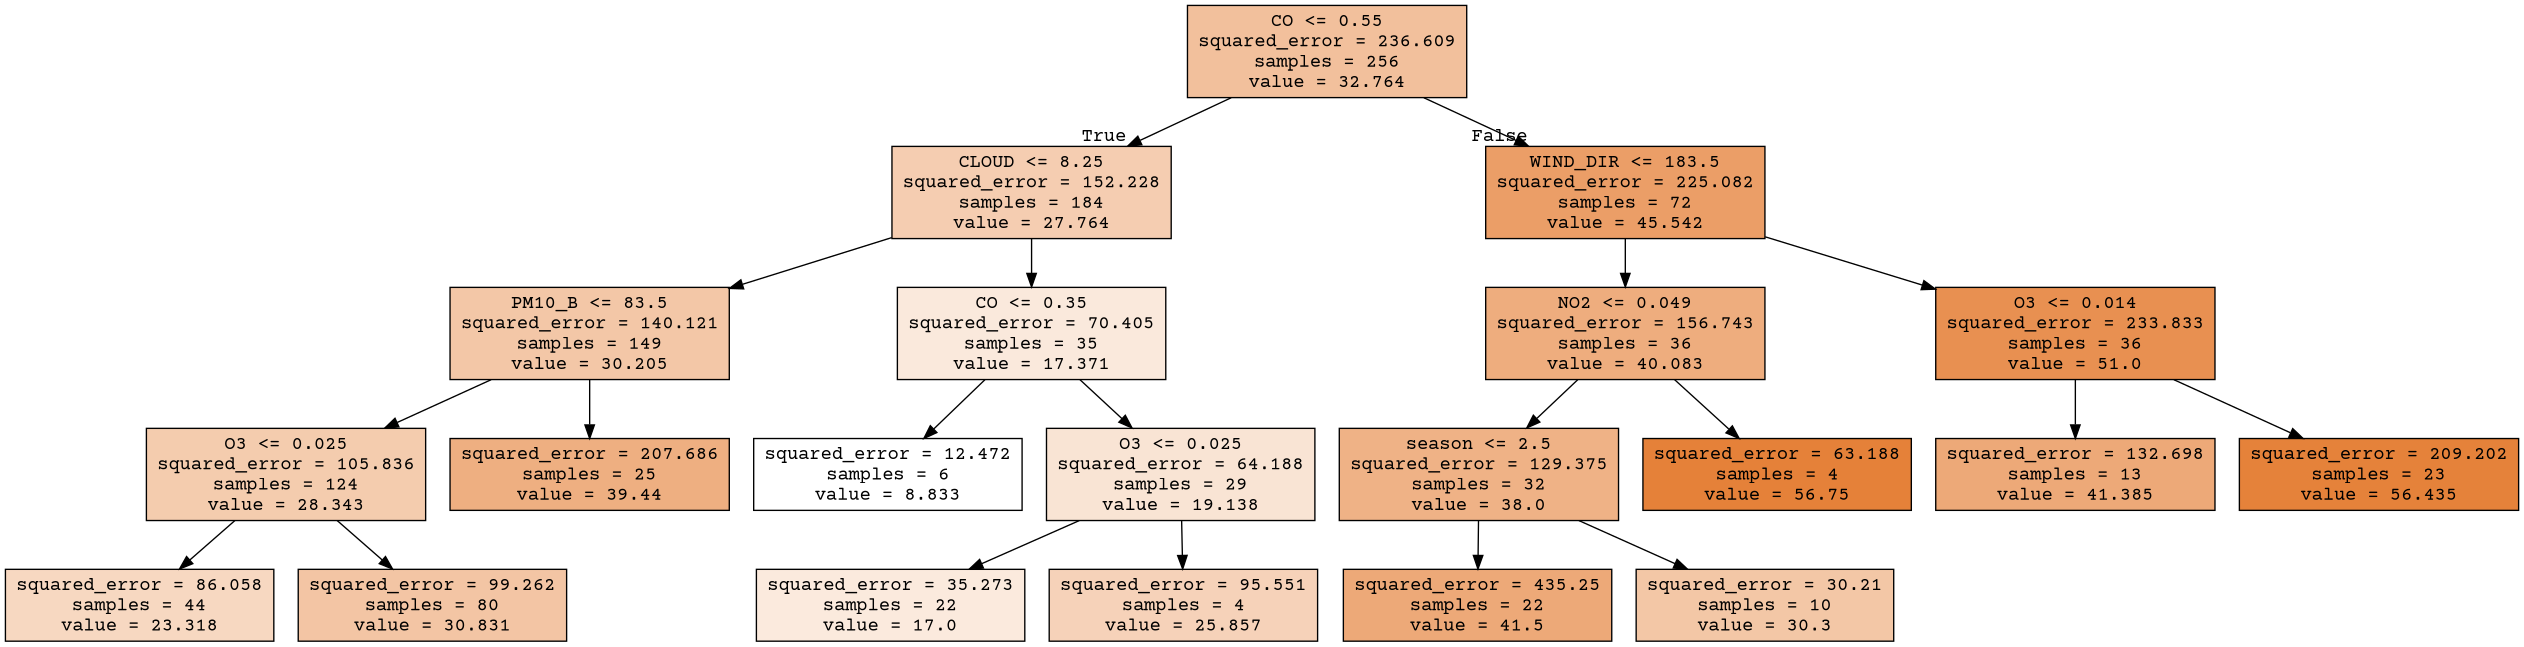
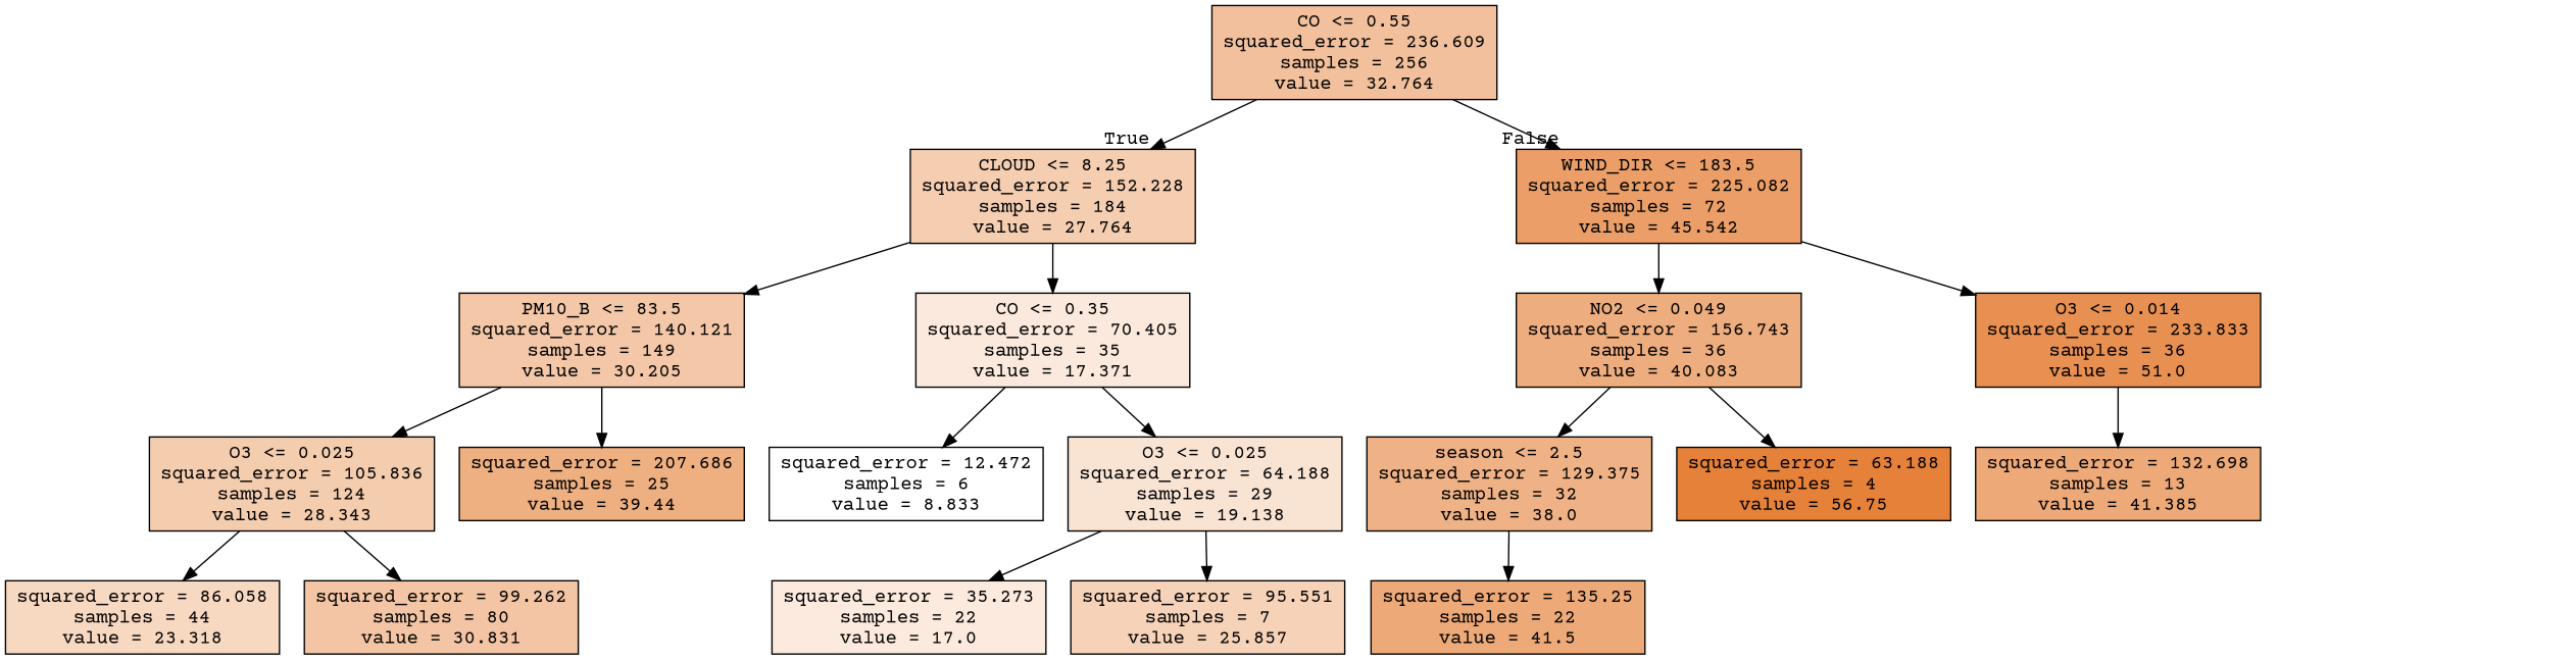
  digraph {
    fontname="Courier Prime"
    node [color=black fillcolor="#eda978" fontname="Courier Prime" shape=box style=filled]
    edge [fontname="Courier Prime"]
    n1 [fillcolor="#f2c09c" label="CO <= 0.55\nsquared_error = 236.609\nsamples = 256\nvalue = 32.764"]
    n2 [fillcolor="#f5cdb1" label="CLOUD <= 8.25\nsquared_error = 152.228\nsamples = 184\nvalue = 27.764"]
    n3 [fillcolor="#eb9e67" label="WIND_DIR <= 183.5\nsquared_error = 225.082\nsamples = 72\nvalue = 45.542"]
    n4 [fillcolor="#f3c7a7" label="PM10_B <= 83.5\nsquared_error = 140.121\nsamples = 149\nvalue = 30.205"]
    n5 [fillcolor="#fae9dc" label="CO <= 0.35\nsquared_error = 70.405\nsamples = 35\nvalue = 17.371"]
    n6 [fillcolor="#eead7e" label="NO2 <= 0.049\nsquared_error = 156.743\nsamples = 36\nvalue = 40.083"]
    n7 [fillcolor="#e89051" label="O3 <= 0.014\nsquared_error = 233.833\nsamples = 36\nvalue = 51.0"]
    n8 [fillcolor="#f4ccae" label="O3 <= 0.025\nsquared_error = 105.836\nsamples = 124\nvalue = 28.343"]
    n9 [fillcolor="#eeaf81" label="squared_error = 207.686\nsamples = 25\nvalue = 39.44"]
    n10 [fillcolor="#ffffff" label="squared_error = 12.472\nsamples = 6\nvalue = 8.833"]
    n11 [fillcolor="#f9e4d4" label="O3 <= 0.025\nsquared_error = 64.188\nsamples = 29\nvalue = 19.138"]
    n12 [fillcolor="#f7d8c1" label="squared_error = 86.058\nsamples = 44\nvalue = 23.318"]
    n13 [fillcolor="#f3c5a4" label="squared_error = 99.262\nsamples = 80\nvalue = 30.831"]
    n14 [fillcolor="#fbeadd" label="squared_error = 35.273\nsamples = 22\nvalue = 17.0"]
-   n15 [fillcolor="#f6d2b9" label="squared_error = 95.551\nsamples = 4\nvalue = 25.857"]
+   n15 [fillcolor="#f6d2b9" label="squared_error = 95.551\nsamples = 7\nvalue = 25.857"]
    n16 [fillcolor="#efb286" label="season <= 2.5\nsquared_error = 129.375\nsamples = 32\nvalue = 38.0"]
    n17 [fillcolor="#e58139" label="squared_error = 63.188\nsamples = 4\nvalue = 56.75"]
    n18 [label="squared_error = 132.698\nsamples = 13\nvalue = 41.385"]
-   n19 [fillcolor="#e5823a" label="squared_error = 209.202\nsamples = 23\nvalue = 56.435"]
-   n20 [label="squared_error = 435.25\nsamples = 22\nvalue = 41.5"]
-   n21 [fillcolor="#f3c7a6" label="squared_error = 30.21\nsamples = 10\nvalue = 30.3"]
+   n20 [label="squared_error = 135.25\nsamples = 22\nvalue = 41.5"]
    n1 -> n2 [headlabel=True labelangle=45 labeldistance=2.5]
    n1 -> n3 [headlabel=False labelangle=-45 labeldistance=2.5]
    n2 -> n4
    n2 -> n5
    n3 -> n6
    n3 -> n7
    n4 -> n8
    n4 -> n9
    n5 -> n10
    n5 -> n11
    n6 -> n16
    n6 -> n17
    n7 -> n18
-   n7 -> n19
    n8 -> n12
    n8 -> n13
    n11 -> n14
    n11 -> n15
    n16 -> n20
-   n16 -> n21
  }
